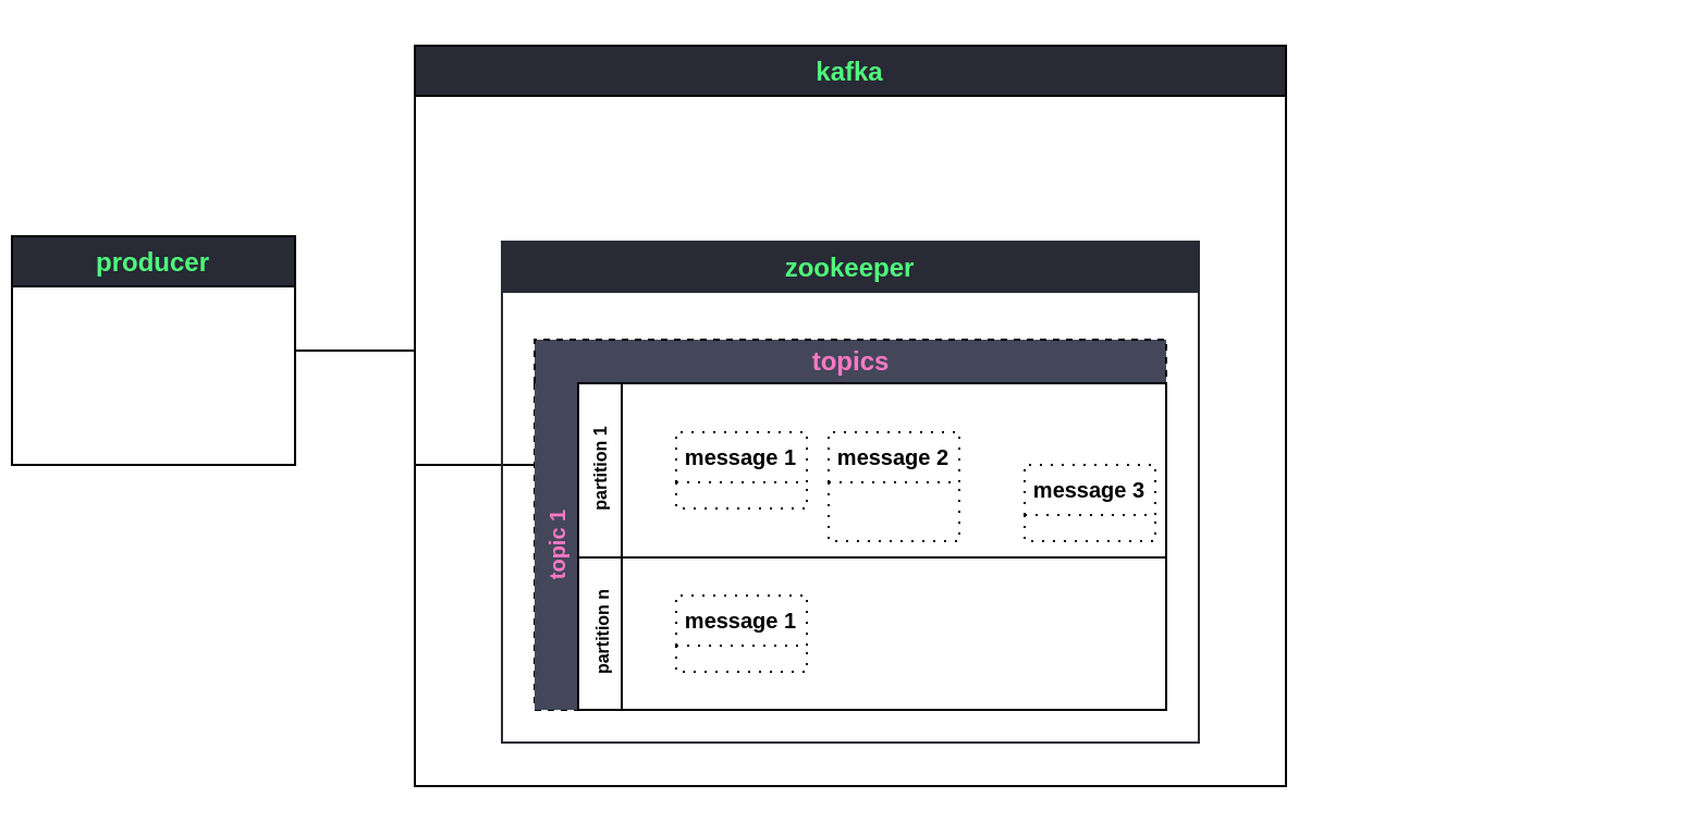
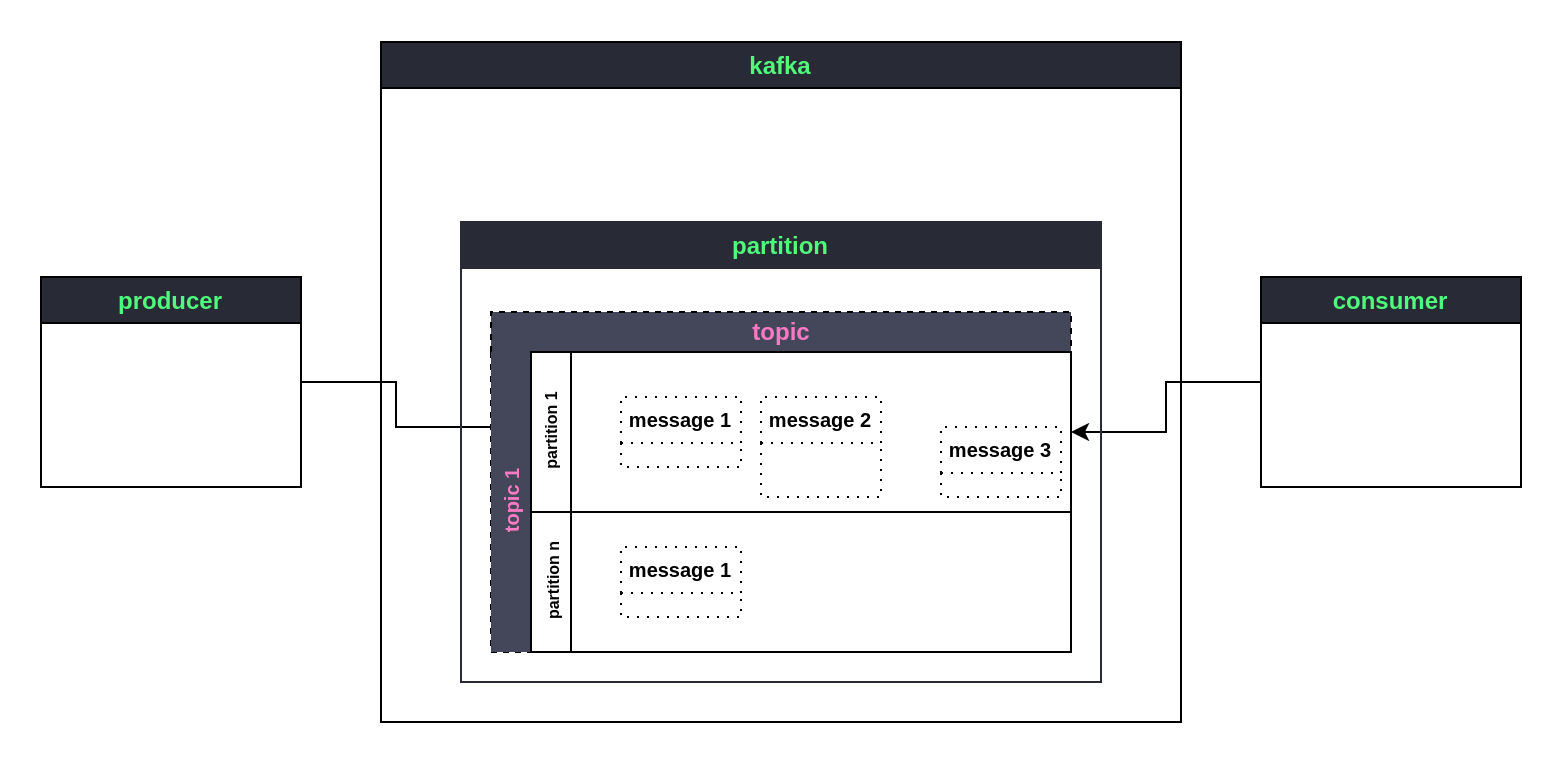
  <mxCell id="0" />
  <mxCell id="1" parent="0" />
+ <mxCell id="2" style="edgeStyle=orthogonalEdgeStyle;rounded=0;orthogonalLoop=1;jettySize=auto;html=1;entryX=1;entryY=0.5;entryDx=0;entryDy=0;fontSize=10;fontColor=#50FA7B;" parent="1" source="3" target="10" edge="1"><mxGeometry relative="1" as="geometry" /></mxCell>
+ <mxCell id="3" value="consumer" style="swimlane;fontColor=#50FA7B;fillColor=#282A36;fontStyle=1;" parent="1" vertex="1"><mxGeometry x="630" y="138" width="130" height="105" as="geometry" /></mxCell>
  <mxCell id="4" style="edgeStyle=orthogonalEdgeStyle;rounded=0;orthogonalLoop=1;jettySize=auto;html=1;exitX=1;exitY=0.5;exitDx=0;exitDy=0;entryX=0;entryY=0.25;entryDx=0;entryDy=0;fontSize=10;fontColor=#50FA7B;endArrow=none;" parent="1" source="5" target="9" edge="1"><mxGeometry relative="1" as="geometry" /></mxCell>
- <mxCell id="5" value="producer" style="swimlane;fontColor=#50FA7B;fillColor=#282A36;gradientColor=none;" parent="1" vertex="1"><mxGeometry x="5" y="108" width="130" height="105" as="geometry" /></mxCell>
+ <mxCell id="5" value="producer" style="swimlane;fontColor=#50FA7B;fillColor=#282A36;gradientColor=none;" parent="1" vertex="1"><mxGeometry x="20" y="138" width="130" height="105" as="geometry" /></mxCell>
  <mxCell id="6" value="" style="group" parent="1" vertex="1" connectable="0"><mxGeometry x="190" y="20.5" width="400" height="340" as="geometry" /></mxCell>
  <mxCell id="7" value="kafka" style="swimlane;fontColor=#50FA7B;fillColor=#282A36;" parent="6" vertex="1"><mxGeometry width="400" height="340" as="geometry" /></mxCell>
- <mxCell id="8" value="&lt;font color=&quot;#FF79C6&quot;&gt;topics&lt;/font&gt;" style="swimlane;html=1;childLayout=stackLayout;resizeParent=1;resizeParentMax=0;horizontal=1;startSize=20;horizontalStack=0;swimlaneLine=0;dashed=1;fillColor=#44475A;" parent="7" vertex="1"><mxGeometry x="55" y="135" width="290" height="170" as="geometry" /></mxCell>
+ <mxCell id="8" value="&lt;font color=&quot;#FF79C6&quot;&gt;topic&lt;/font&gt;" style="swimlane;html=1;childLayout=stackLayout;resizeParent=1;resizeParentMax=0;horizontal=1;startSize=20;horizontalStack=0;swimlaneLine=0;dashed=1;fillColor=#44475A;" parent="7" vertex="1"><mxGeometry x="55" y="135" width="290" height="170" as="geometry" /></mxCell>
  <mxCell id="9" value="&lt;font color=&quot;#FF79C6&quot;&gt;topic 1&lt;/font&gt;" style="swimlane;html=1;childLayout=stackLayout;resizeParent=1;resizeParentMax=0;horizontal=0;startSize=20;horizontalStack=0;rounded=0;dashed=1;dashPattern=1 4;strokeColor=none;strokeWidth=2;fillColor=#44475a;fontSize=10;fontColor=#50FA7B;" parent="8" vertex="1"><mxGeometry y="20" width="290" height="150" as="geometry" /></mxCell>
  <mxCell id="10" value="&lt;div style=&quot;font-size: 8px&quot;&gt;&lt;font style=&quot;font-size: 8px&quot;&gt;partition 1&lt;/font&gt;&lt;/div&gt;" style="swimlane;html=1;startSize=20;horizontal=0;strokeColor=#000000;fillColor=none;" parent="9" vertex="1"><mxGeometry x="20" width="270" height="80" as="geometry" /></mxCell>
  <mxCell id="11" value="message 1" style="swimlane;startSize=23;dashed=1;dashPattern=1 4;fontSize=10;fillColor=none;" parent="10" vertex="1"><mxGeometry x="45" y="22.5" width="60" height="35" as="geometry" /></mxCell>
  <mxCell id="12" value="message 2" style="swimlane;startSize=23;dashed=1;dashPattern=1 4;fontSize=10;fillColor=none;" vertex="1" parent="10"><mxGeometry x="115" y="22.5" width="60" height="50" as="geometry" /></mxCell>
  <mxCell id="13" value="message 3" style="swimlane;startSize=23;dashed=1;dashPattern=1 4;fontSize=10;fillColor=none;" vertex="1" parent="10"><mxGeometry x="205" y="37.5" width="60" height="35" as="geometry" /></mxCell>
  <mxCell id="14" value="&lt;font style=&quot;font-size: 8px&quot;&gt;partition n&lt;br&gt;&lt;/font&gt;" style="swimlane;html=1;startSize=20;horizontal=0;strokeColor=#000000;fillColor=none;" parent="9" vertex="1"><mxGeometry x="20" y="80" width="270" height="70" as="geometry" /></mxCell>
  <mxCell id="15" value="message 1" style="swimlane;startSize=23;dashed=1;dashPattern=1 4;fontSize=10;fillColor=none;" vertex="1" parent="14"><mxGeometry x="45" y="17.5" width="60" height="35" as="geometry" /></mxCell>
- <mxCell id="16" value="zookeeper" style="swimlane;fontColor=#50FA7B;strokeColor=#282A36;fillColor=#282A36;" parent="6" vertex="1"><mxGeometry x="40" y="90" width="320" height="230" as="geometry" /></mxCell>
+ <mxCell id="16" value="partition" style="swimlane;fontColor=#50FA7B;strokeColor=#282A36;fillColor=#282A36;" parent="6" vertex="1"><mxGeometry x="40" y="90" width="320" height="230" as="geometry" /></mxCell>
